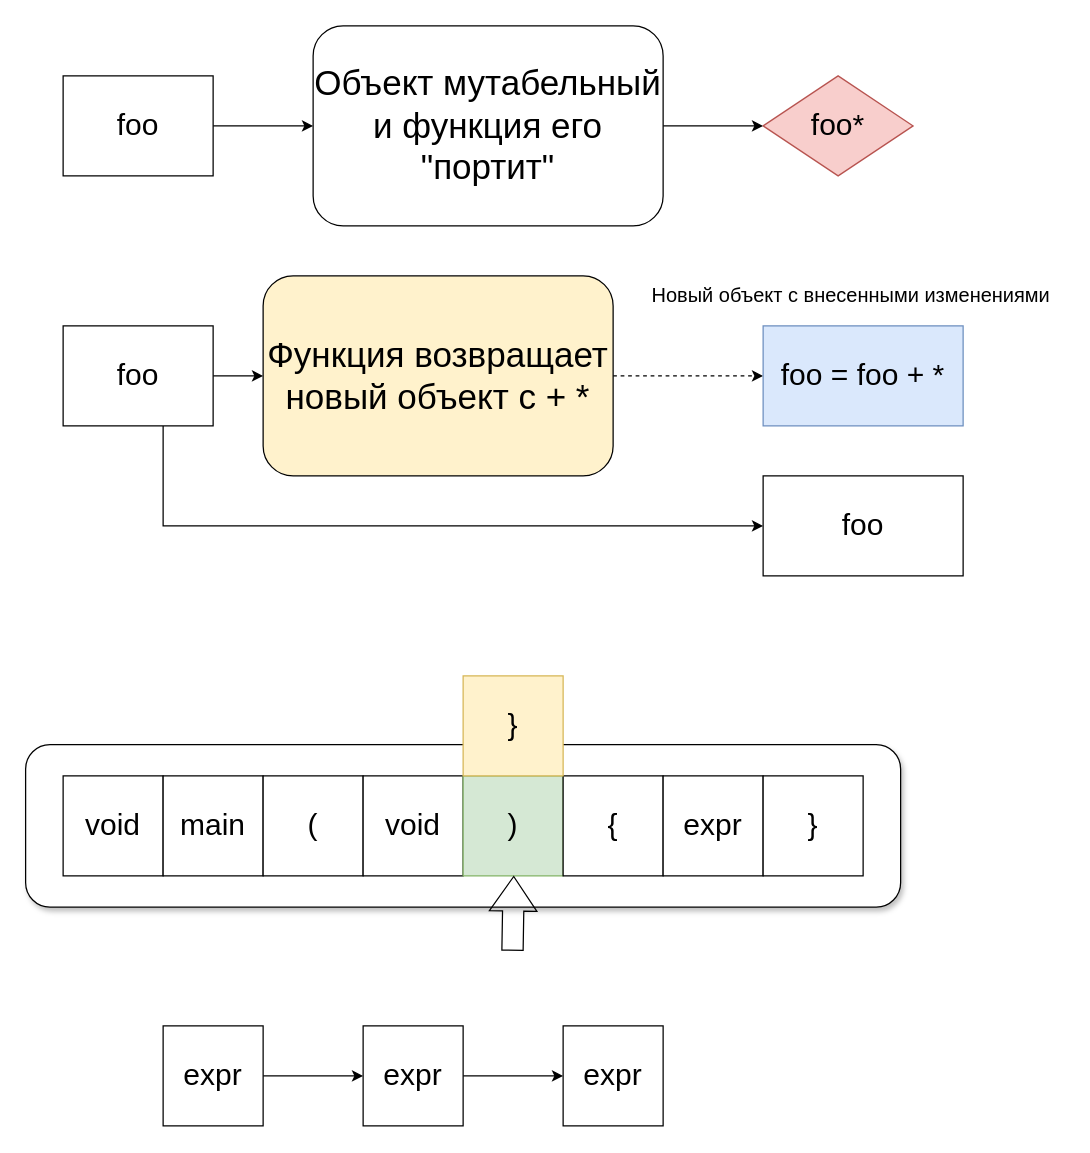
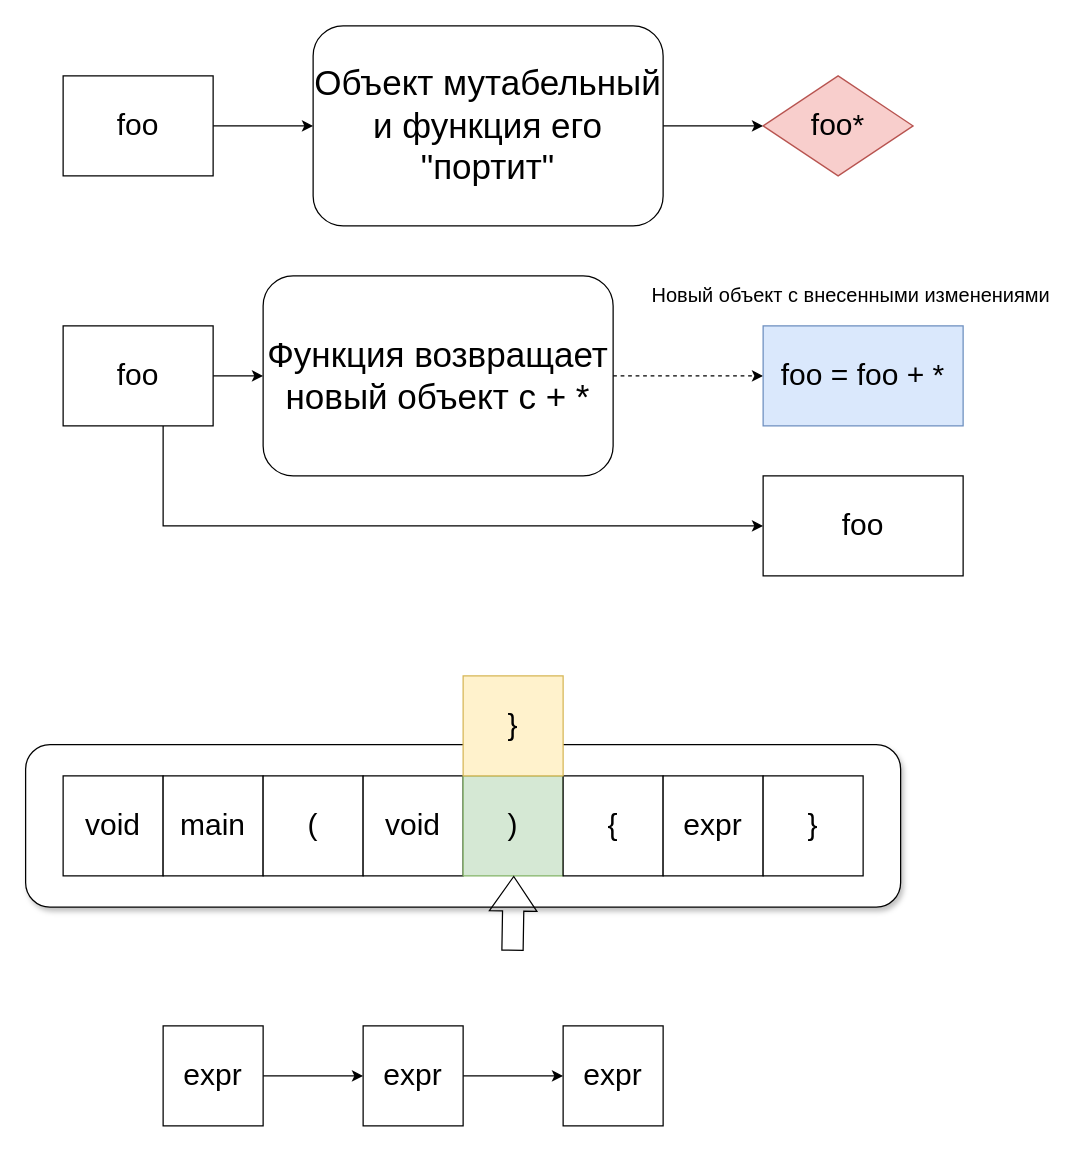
  <mxCell id="0" />
  <mxCell id="1" parent="0" />
  <mxCell id="2" value="" style="rounded=1;whiteSpace=wrap;html=1;shadow=1;" vertex="1" parent="1"><mxGeometry x="20" y="595" width="700" height="130" as="geometry" /></mxCell>
  <mxCell id="3" value="" style="edgeStyle=orthogonalEdgeStyle;rounded=0;orthogonalLoop=1;jettySize=auto;html=1;" edge="1" parent="1" source="4" target="6"><mxGeometry relative="1" as="geometry" /></mxCell>
  <mxCell id="4" value="&lt;font style=&quot;font-size: 24px;&quot;&gt;foo&lt;/font&gt;" style="rounded=0;whiteSpace=wrap;html=1;" vertex="1" parent="1"><mxGeometry x="50" y="60" width="120" height="80" as="geometry" /></mxCell>
  <mxCell id="5" value="" style="edgeStyle=orthogonalEdgeStyle;rounded=0;orthogonalLoop=1;jettySize=auto;html=1;" edge="1" parent="1" source="6" target="7"><mxGeometry relative="1" as="geometry" /></mxCell>
  <mxCell id="6" value="&lt;span style=&quot;font-size: 28px;&quot;&gt;Объект мутабельный и функция его &quot;портит&quot;&lt;/span&gt;" style="rounded=1;whiteSpace=wrap;html=1;" vertex="1" parent="1"><mxGeometry x="250" y="20" width="280" height="160" as="geometry" /></mxCell>
  <mxCell id="7" value="&lt;font style=&quot;font-size: 24px;&quot;&gt;foo*&lt;/font&gt;" style="rhombus;whiteSpace=wrap;html=1;fillColor=#f8cecc;strokeColor=#b85450;" vertex="1" parent="1"><mxGeometry x="610" y="60" width="120" height="80" as="geometry" /></mxCell>
  <mxCell id="8" value="" style="edgeStyle=orthogonalEdgeStyle;rounded=0;orthogonalLoop=1;jettySize=auto;html=1;" edge="1" parent="1" source="10" target="12"><mxGeometry relative="1" as="geometry" /></mxCell>
  <mxCell id="9" style="edgeStyle=orthogonalEdgeStyle;rounded=0;orthogonalLoop=1;jettySize=auto;html=1;entryX=0;entryY=0.5;entryDx=0;entryDy=0;" edge="1" parent="1" source="10" target="14"><mxGeometry relative="1" as="geometry"><Array as="points"><mxPoint x="130" y="420" /></Array></mxGeometry></mxCell>
  <mxCell id="10" value="&lt;font style=&quot;font-size: 24px;&quot;&gt;foo&lt;/font&gt;" style="rounded=0;whiteSpace=wrap;html=1;" vertex="1" parent="1"><mxGeometry x="50" y="260" width="120" height="80" as="geometry" /></mxCell>
  <mxCell id="11" value="" style="edgeStyle=orthogonalEdgeStyle;rounded=0;orthogonalLoop=1;jettySize=auto;html=1;dashed=1;" edge="1" parent="1" source="12" target="13"><mxGeometry relative="1" as="geometry" /></mxCell>
- <mxCell id="12" value="&lt;span style=&quot;font-size: 28px;&quot;&gt;Функция возвращает новый объект с + *&lt;/span&gt;" style="rounded=1;whiteSpace=wrap;html=1;fillColor=#fff2cc;" vertex="1" parent="1"><mxGeometry x="210" y="220" width="280" height="160" as="geometry" /></mxCell>
+ <mxCell id="12" value="&lt;span style=&quot;font-size: 28px;&quot;&gt;Функция возвращает новый объект с + *&lt;/span&gt;" style="rounded=1;whiteSpace=wrap;html=1;" vertex="1" parent="1"><mxGeometry x="210" y="220" width="280" height="160" as="geometry" /></mxCell>
  <mxCell id="13" value="&lt;font style=&quot;font-size: 24px;&quot;&gt;foo = foo + *&lt;/font&gt;" style="rounded=0;whiteSpace=wrap;html=1;fillColor=#dae8fc;strokeColor=#6c8ebf;" vertex="1" parent="1"><mxGeometry x="610" y="260" width="160" height="80" as="geometry" /></mxCell>
  <mxCell id="14" value="&lt;font style=&quot;font-size: 24px;&quot;&gt;foo&lt;/font&gt;" style="rounded=0;whiteSpace=wrap;html=1;" vertex="1" parent="1"><mxGeometry x="610" y="380" width="160" height="80" as="geometry" /></mxCell>
  <mxCell id="15" value="&lt;font style=&quot;font-size: 16px;&quot;&gt;Новый объект с внесенными изменениями&lt;/font&gt;" style="text;html=1;align=center;verticalAlign=middle;resizable=0;points=[];autosize=1;strokeColor=none;fillColor=none;" vertex="1" parent="1"><mxGeometry x="510" y="220" width="340" height="30" as="geometry" /></mxCell>
  <mxCell id="16" value="void" style="rounded=0;whiteSpace=wrap;html=1;fontSize=24;" vertex="1" parent="1"><mxGeometry x="50" y="620" width="80" height="80" as="geometry" /></mxCell>
  <mxCell id="17" value="main" style="rounded=0;whiteSpace=wrap;html=1;fontSize=24;" vertex="1" parent="1"><mxGeometry x="130" y="620" width="80" height="80" as="geometry" /></mxCell>
  <mxCell id="18" value="(" style="rounded=0;whiteSpace=wrap;html=1;fontSize=24;" vertex="1" parent="1"><mxGeometry x="210" y="620" width="80" height="80" as="geometry" /></mxCell>
  <mxCell id="19" value="void" style="rounded=0;whiteSpace=wrap;html=1;fontSize=24;" vertex="1" parent="1"><mxGeometry x="290" y="620" width="80" height="80" as="geometry" /></mxCell>
  <mxCell id="20" value=")" style="rounded=0;whiteSpace=wrap;html=1;fontSize=24;fillColor=#d5e8d4;strokeColor=#82b366;" vertex="1" parent="1"><mxGeometry x="370" y="620" width="80" height="80" as="geometry" /></mxCell>
  <mxCell id="21" value="{" style="rounded=0;whiteSpace=wrap;html=1;fontSize=24;" vertex="1" parent="1"><mxGeometry x="450" y="620" width="80" height="80" as="geometry" /></mxCell>
  <mxCell id="22" value="expr" style="rounded=0;whiteSpace=wrap;html=1;fontSize=24;" vertex="1" parent="1"><mxGeometry x="530" y="620" width="80" height="80" as="geometry" /></mxCell>
  <mxCell id="23" value="}" style="rounded=0;whiteSpace=wrap;html=1;fontSize=24;" vertex="1" parent="1"><mxGeometry x="610" y="620" width="80" height="80" as="geometry" /></mxCell>
  <mxCell id="24" value="" style="shape=flexArrow;endArrow=classic;html=1;rounded=0;width=17;endSize=8.87;" edge="1" parent="1"><mxGeometry width="50" height="50" relative="1" as="geometry"><mxPoint x="409.5" y="760" as="sourcePoint" /><mxPoint x="410.5" y="700" as="targetPoint" /></mxGeometry></mxCell>
  <mxCell id="25" value="}" style="rounded=0;whiteSpace=wrap;html=1;fontSize=24;fillColor=#fff2cc;strokeColor=#d6b656;" vertex="1" parent="1"><mxGeometry x="370" y="540" width="80" height="80" as="geometry" /></mxCell>
  <mxCell id="26" value="" style="edgeStyle=orthogonalEdgeStyle;rounded=0;orthogonalLoop=1;jettySize=auto;html=1;" edge="1" parent="1" source="27" target="29"><mxGeometry relative="1" as="geometry" /></mxCell>
  <mxCell id="27" value="expr" style="rounded=0;whiteSpace=wrap;html=1;fontSize=24;" vertex="1" parent="1"><mxGeometry x="130" y="820" width="80" height="80" as="geometry" /></mxCell>
  <mxCell id="28" value="" style="edgeStyle=orthogonalEdgeStyle;rounded=0;orthogonalLoop=1;jettySize=auto;html=1;" edge="1" parent="1" source="29" target="30"><mxGeometry relative="1" as="geometry" /></mxCell>
  <mxCell id="29" value="expr" style="rounded=0;whiteSpace=wrap;html=1;fontSize=24;" vertex="1" parent="1"><mxGeometry x="290" y="820" width="80" height="80" as="geometry" /></mxCell>
  <mxCell id="30" value="expr" style="rounded=0;whiteSpace=wrap;html=1;fontSize=24;" vertex="1" parent="1"><mxGeometry x="450" y="820" width="80" height="80" as="geometry" /></mxCell>
